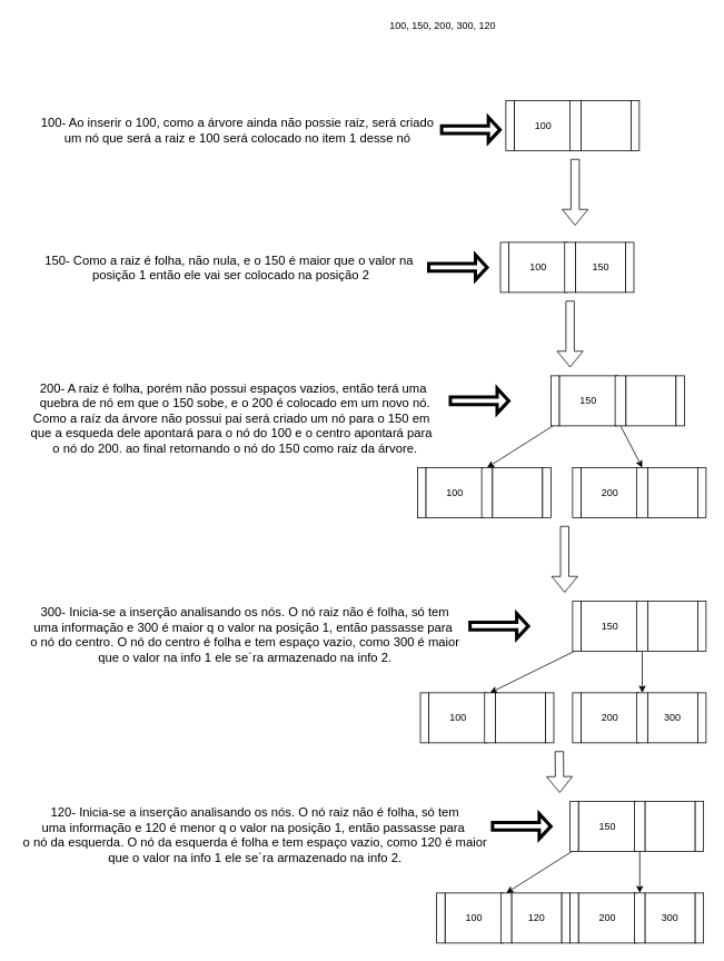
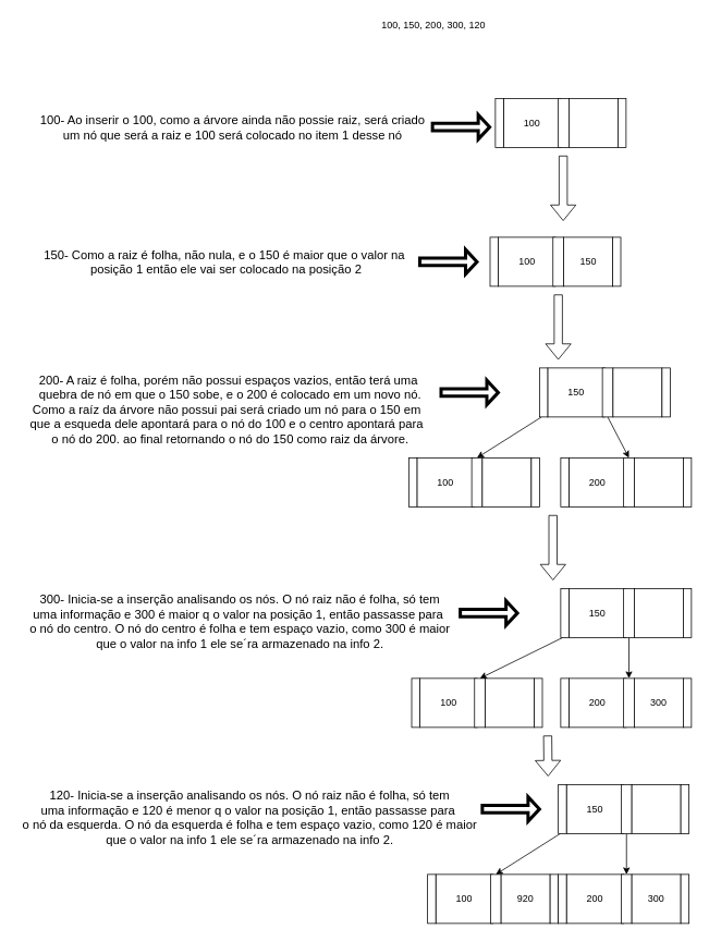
  <mxCell id="0" />
  <mxCell id="1" parent="0" />
  <mxCell id="2" value="" style="edgeStyle=none;html=1;" parent="1" source="3" target="6" edge="1"><mxGeometry relative="1" as="geometry" /></mxCell>
  <mxCell id="3" value="100" style="rounded=0;whiteSpace=wrap;html=1;" parent="1" vertex="1"><mxGeometry x="533" y="1070" width="70" height="60" as="geometry" /></mxCell>
  <mxCell id="4" value="" style="edgeStyle=none;html=1;" parent="1" source="5" target="8" edge="1"><mxGeometry relative="1" as="geometry" /></mxCell>
  <mxCell id="5" value="" style="rounded=0;whiteSpace=wrap;html=1;" parent="1" vertex="1"><mxGeometry x="600" y="1070" width="13" height="60" as="geometry" /></mxCell>
  <mxCell id="6" value="" style="whiteSpace=wrap;html=1;rounded=0;" parent="1" vertex="1"><mxGeometry x="523" y="1070" width="10" height="60" as="geometry" /></mxCell>
- <mxCell id="7" value="120" style="whiteSpace=wrap;html=1;" parent="1" vertex="1"><mxGeometry x="613" y="1070" width="60" height="60" as="geometry" /></mxCell>
+ <mxCell id="7" value="920" style="whiteSpace=wrap;html=1;" parent="1" vertex="1"><mxGeometry x="613" y="1070" width="60" height="60" as="geometry" /></mxCell>
  <mxCell id="8" value="" style="whiteSpace=wrap;html=1;" parent="1" vertex="1"><mxGeometry x="673" y="1070" width="10" height="60" as="geometry" /></mxCell>
  <mxCell id="9" value="&lt;span dir=&quot;ltr&quot; style=&quot;padding: 0px ; margin: 0px ; color: rgba(0 , 0 , 0 , 0) ; position: absolute ; cursor: text ; transform-origin: 0% 0% ; background-color: rgb(255 , 255 , 255) ; left: 72.246px ; top: 341.476px ; font-size: 11.961px ; font-family: sans-serif ; transform: scalex(0.893)&quot;&gt;100, 150, 200, 300, 120&lt;/span&gt;&lt;div&gt;&lt;span dir=&quot;ltr&quot; style=&quot;padding: 0px ; margin: 0px ; color: rgba(0 , 0 , 0 , 0) ; position: absolute ; cursor: text ; transform-origin: 0% 0% ; background-color: rgb(255 , 255 , 255) ; left: 72.246px ; top: 341.476px ; font-size: 11.961px ; font-family: sans-serif ; transform: scalex(0.893)&quot;&gt;100, 150, 200, 300, 120&lt;/span&gt;&lt;div&gt;&lt;span dir=&quot;ltr&quot; style=&quot;padding: 0px ; margin: 0px ; color: rgba(0 , 0 , 0 , 0) ; position: absolute ; cursor: text ; transform-origin: 0% 0% ; background-color: rgb(255 , 255 , 255) ; left: 72.246px ; top: 341.476px ; font-size: 11.961px ; font-family: sans-serif ; transform: scalex(0.893)&quot;&gt;100, 150, 200, 300, 120&lt;/span&gt;&lt;div&gt;&lt;span dir=&quot;ltr&quot; style=&quot;padding: 0px ; margin: 0px ; color: rgba(0 , 0 , 0 , 0) ; position: absolute ; cursor: text ; transform-origin: 0% 0% ; background-color: rgb(255 , 255 , 255) ; left: 72.246px ; top: 341.476px ; font-size: 11.961px ; font-family: sans-serif ; transform: scalex(0.893)&quot;&gt;100, 150, 200, 300, 120&lt;/span&gt;&lt;div&gt;&lt;span dir=&quot;ltr&quot; style=&quot;padding: 0px ; margin: 0px ; color: rgba(0 , 0 , 0 , 0) ; position: absolute ; cursor: text ; transform-origin: 0% 0% ; background-color: rgb(255 , 255 , 255) ; left: 72.246px ; top: 341.476px ; font-size: 11.961px ; font-family: sans-serif ; transform: scalex(0.893)&quot;&gt;100, 150, 200, 300, 120&lt;/span&gt;&lt;div&gt;&lt;span dir=&quot;ltr&quot; style=&quot;padding: 0px ; margin: 0px ; color: rgba(0 , 0 , 0 , 0) ; position: absolute ; cursor: text ; transform-origin: 0% 0% ; background-color: rgb(255 , 255 , 255) ; left: 72.246px ; top: 341.476px ; font-size: 11.961px ; font-family: sans-serif ; transform: scalex(0.893)&quot;&gt;100, 150, 200, 300, 120&lt;/span&gt;&lt;div&gt;&lt;span dir=&quot;ltr&quot; style=&quot;padding: 0px ; margin: 0px ; color: rgba(0 , 0 , 0 , 0) ; position: absolute ; cursor: text ; transform-origin: 0% 0% ; background-color: rgb(255 , 255 , 255) ; left: 72.246px ; top: 341.476px ; font-size: 11.961px ; font-family: sans-serif ; transform: scalex(0.893)&quot;&gt;100, 150, 200, 300, 120&lt;/span&gt;&lt;div&gt;&lt;span dir=&quot;ltr&quot; style=&quot;padding: 0px ; margin: 0px ; color: rgba(0 , 0 , 0 , 0) ; position: absolute ; cursor: text ; transform-origin: 0% 0% ; background-color: rgb(255 , 255 , 255) ; left: 72.246px ; top: 341.476px ; font-size: 11.961px ; font-family: sans-serif ; transform: scalex(0.893)&quot;&gt;100, 150, 200, 300, 120&lt;/span&gt;&lt;div&gt;100, 150, 200, 300, 120&lt;/div&gt;&lt;span class=&quot;markedContent&quot; style=&quot;padding: 0px ; margin: 0px ; color: rgba(0 , 0 , 0 , 0) ; position: absolute ; cursor: text ; transform-origin: 0% 0% ; font-family: &amp;#34;arial&amp;#34; ; font-size: 16px ; background-color: rgb(255 , 255 , 255)&quot;&gt;&lt;/span&gt;&lt;/div&gt;&lt;span class=&quot;markedContent&quot; style=&quot;padding: 0px ; margin: 0px ; color: rgba(0 , 0 , 0 , 0) ; position: absolute ; cursor: text ; transform-origin: 0% 0% ; font-family: &amp;#34;arial&amp;#34; ; font-size: 16px ; background-color: rgb(255 , 255 , 255)&quot;&gt;&lt;/span&gt;&lt;/div&gt;&lt;span class=&quot;markedContent&quot; style=&quot;padding: 0px ; margin: 0px ; color: rgba(0 , 0 , 0 , 0) ; position: absolute ; cursor: text ; transform-origin: 0% 0% ; font-family: &amp;#34;arial&amp;#34; ; font-size: 16px ; background-color: rgb(255 , 255 , 255)&quot;&gt;&lt;/span&gt;&lt;/div&gt;&lt;span class=&quot;markedContent&quot; style=&quot;padding: 0px ; margin: 0px ; color: rgba(0 , 0 , 0 , 0) ; position: absolute ; cursor: text ; transform-origin: 0% 0% ; font-family: &amp;#34;arial&amp;#34; ; font-size: 16px ; background-color: rgb(255 , 255 , 255)&quot;&gt;&lt;/span&gt;&lt;/div&gt;&lt;span class=&quot;markedContent&quot; style=&quot;padding: 0px ; margin: 0px ; color: rgba(0 , 0 , 0 , 0) ; position: absolute ; cursor: text ; transform-origin: 0% 0% ; font-family: &amp;#34;arial&amp;#34; ; font-size: 16px ; background-color: rgb(255 , 255 , 255)&quot;&gt;&lt;/span&gt;&lt;/div&gt;&lt;span class=&quot;markedContent&quot; style=&quot;padding: 0px ; margin: 0px ; color: rgba(0 , 0 , 0 , 0) ; position: absolute ; cursor: text ; transform-origin: 0% 0% ; font-family: &amp;#34;arial&amp;#34; ; font-size: 16px ; background-color: rgb(255 , 255 , 255)&quot;&gt;&lt;/span&gt;&lt;/div&gt;&lt;span class=&quot;markedContent&quot; style=&quot;padding: 0px ; margin: 0px ; color: rgba(0 , 0 , 0 , 0) ; position: absolute ; cursor: text ; transform-origin: 0% 0% ; font-family: &amp;#34;arial&amp;#34; ; font-size: 16px ; background-color: rgb(255 , 255 , 255)&quot;&gt;&lt;/span&gt;&lt;/div&gt;&lt;span class=&quot;markedContent&quot; style=&quot;padding: 0px ; margin: 0px ; color: rgba(0 , 0 , 0 , 0) ; position: absolute ; cursor: text ; transform-origin: 0% 0% ; font-family: &amp;#34;arial&amp;#34; ; font-size: 16px ; background-color: rgb(255 , 255 , 255)&quot;&gt;&lt;/span&gt;" style="text;html=1;align=center;verticalAlign=middle;resizable=0;points=[];autosize=1;strokeColor=none;fillColor=none;" parent="1" vertex="1"><mxGeometry x="459.5" y="20" width="140" height="20" as="geometry" /></mxCell>
  <mxCell id="10" value="" style="edgeStyle=none;html=1;" parent="1" source="11" target="13" edge="1"><mxGeometry relative="1" as="geometry" /></mxCell>
  <mxCell id="11" value="200" style="rounded=0;whiteSpace=wrap;html=1;" parent="1" vertex="1"><mxGeometry x="693" y="1070" width="70" height="60" as="geometry" /></mxCell>
  <mxCell id="12" value="" style="rounded=0;whiteSpace=wrap;html=1;" parent="1" vertex="1"><mxGeometry x="760" y="1070" width="13" height="60" as="geometry" /></mxCell>
  <mxCell id="13" value="" style="whiteSpace=wrap;html=1;rounded=0;" parent="1" vertex="1"><mxGeometry x="683" y="1070" width="10" height="60" as="geometry" /></mxCell>
  <mxCell id="14" value="300" style="whiteSpace=wrap;html=1;" parent="1" vertex="1"><mxGeometry x="773" y="1070" width="60" height="60" as="geometry" /></mxCell>
  <mxCell id="15" value="" style="whiteSpace=wrap;html=1;" parent="1" vertex="1"><mxGeometry x="833" y="1070" width="10" height="60" as="geometry" /></mxCell>
  <mxCell id="16" value="" style="edgeStyle=none;html=1;" parent="1" source="17" target="21" edge="1"><mxGeometry relative="1" as="geometry" /></mxCell>
  <mxCell id="17" value="150" style="rounded=0;whiteSpace=wrap;html=1;" parent="1" vertex="1"><mxGeometry x="693" y="960" width="70" height="60" as="geometry" /></mxCell>
  <mxCell id="18" style="edgeStyle=none;html=1;exitX=0.5;exitY=1;exitDx=0;exitDy=0;entryX=0.5;entryY=0;entryDx=0;entryDy=0;" parent="1" source="19" target="12" edge="1"><mxGeometry relative="1" as="geometry" /></mxCell>
  <mxCell id="19" value="" style="rounded=0;whiteSpace=wrap;html=1;" parent="1" vertex="1"><mxGeometry x="760" y="960" width="13" height="60" as="geometry" /></mxCell>
  <mxCell id="20" style="edgeStyle=none;html=1;exitX=0.25;exitY=1;exitDx=0;exitDy=0;entryX=0.5;entryY=0;entryDx=0;entryDy=0;" parent="1" source="21" target="5" edge="1"><mxGeometry relative="1" as="geometry" /></mxCell>
  <mxCell id="21" value="" style="whiteSpace=wrap;html=1;rounded=0;" parent="1" vertex="1"><mxGeometry x="683" y="960" width="10" height="60" as="geometry" /></mxCell>
  <mxCell id="22" value="" style="whiteSpace=wrap;html=1;" parent="1" vertex="1"><mxGeometry x="773" y="960" width="60" height="60" as="geometry" /></mxCell>
  <mxCell id="23" value="" style="whiteSpace=wrap;html=1;" parent="1" vertex="1"><mxGeometry x="833" y="960" width="10" height="60" as="geometry" /></mxCell>
  <mxCell id="24" value="" style="edgeStyle=none;html=1;" parent="1" source="25" target="27" edge="1"><mxGeometry relative="1" as="geometry" /></mxCell>
  <mxCell id="25" value="100" style="rounded=0;whiteSpace=wrap;html=1;" parent="1" vertex="1"><mxGeometry x="616" y="120" width="70" height="60" as="geometry" /></mxCell>
  <mxCell id="26" value="" style="rounded=0;whiteSpace=wrap;html=1;" parent="1" vertex="1"><mxGeometry x="683" y="120" width="13" height="60" as="geometry" /></mxCell>
  <mxCell id="27" value="" style="whiteSpace=wrap;html=1;rounded=0;" parent="1" vertex="1"><mxGeometry x="606" y="120" width="10" height="60" as="geometry" /></mxCell>
  <mxCell id="28" value="" style="whiteSpace=wrap;html=1;" parent="1" vertex="1"><mxGeometry x="696" y="120" width="60" height="60" as="geometry" /></mxCell>
  <mxCell id="29" value="" style="whiteSpace=wrap;html=1;" parent="1" vertex="1"><mxGeometry x="756" y="120" width="10" height="60" as="geometry" /></mxCell>
  <mxCell id="30" value="" style="shape=flexArrow;endArrow=classic;html=1;" parent="1" edge="1"><mxGeometry width="50" height="50" relative="1" as="geometry"><mxPoint x="689" y="190" as="sourcePoint" /><mxPoint x="689" y="270" as="targetPoint" /></mxGeometry></mxCell>
  <mxCell id="31" value="" style="edgeStyle=none;html=1;" parent="1" source="32" target="34" edge="1"><mxGeometry relative="1" as="geometry" /></mxCell>
  <mxCell id="32" value="100" style="rounded=0;whiteSpace=wrap;html=1;" parent="1" vertex="1"><mxGeometry x="609.5" y="290" width="70" height="60" as="geometry" /></mxCell>
  <mxCell id="33" value="" style="rounded=0;whiteSpace=wrap;html=1;" parent="1" vertex="1"><mxGeometry x="676.5" y="290" width="13" height="60" as="geometry" /></mxCell>
  <mxCell id="34" value="" style="whiteSpace=wrap;html=1;rounded=0;" parent="1" vertex="1"><mxGeometry x="599.5" y="290" width="10" height="60" as="geometry" /></mxCell>
  <mxCell id="35" value="150" style="whiteSpace=wrap;html=1;" parent="1" vertex="1"><mxGeometry x="689.5" y="290" width="60" height="60" as="geometry" /></mxCell>
  <mxCell id="36" value="" style="whiteSpace=wrap;html=1;" parent="1" vertex="1"><mxGeometry x="749.5" y="290" width="10" height="60" as="geometry" /></mxCell>
  <mxCell id="37" value="" style="shape=flexArrow;endArrow=classic;html=1;" parent="1" edge="1"><mxGeometry width="50" height="50" relative="1" as="geometry"><mxPoint x="683" y="360" as="sourcePoint" /><mxPoint x="683" y="440" as="targetPoint" /></mxGeometry></mxCell>
  <mxCell id="38" value="" style="edgeStyle=none;html=1;" parent="1" source="39" target="42" edge="1"><mxGeometry relative="1" as="geometry" /></mxCell>
  <mxCell id="39" value="100" style="rounded=0;whiteSpace=wrap;html=1;" parent="1" vertex="1"><mxGeometry x="510" y="560" width="70" height="60" as="geometry" /></mxCell>
  <mxCell id="40" value="" style="edgeStyle=none;html=1;" parent="1" source="41" target="44" edge="1"><mxGeometry relative="1" as="geometry" /></mxCell>
  <mxCell id="41" value="" style="rounded=0;whiteSpace=wrap;html=1;" parent="1" vertex="1"><mxGeometry x="577" y="560" width="13" height="60" as="geometry" /></mxCell>
  <mxCell id="42" value="" style="whiteSpace=wrap;html=1;rounded=0;" parent="1" vertex="1"><mxGeometry x="500" y="560" width="10" height="60" as="geometry" /></mxCell>
  <mxCell id="43" value="" style="whiteSpace=wrap;html=1;" parent="1" vertex="1"><mxGeometry x="590" y="560" width="60" height="60" as="geometry" /></mxCell>
  <mxCell id="44" value="" style="whiteSpace=wrap;html=1;" parent="1" vertex="1"><mxGeometry x="650" y="560" width="10" height="60" as="geometry" /></mxCell>
  <mxCell id="45" value="" style="edgeStyle=none;html=1;" parent="1" source="46" target="48" edge="1"><mxGeometry relative="1" as="geometry" /></mxCell>
  <mxCell id="46" value="200" style="rounded=0;whiteSpace=wrap;html=1;" parent="1" vertex="1"><mxGeometry x="696" y="560" width="70" height="60" as="geometry" /></mxCell>
  <mxCell id="47" value="" style="rounded=0;whiteSpace=wrap;html=1;" parent="1" vertex="1"><mxGeometry x="763" y="560" width="13" height="60" as="geometry" /></mxCell>
  <mxCell id="48" value="" style="whiteSpace=wrap;html=1;rounded=0;" parent="1" vertex="1"><mxGeometry x="686" y="560" width="10" height="60" as="geometry" /></mxCell>
  <mxCell id="49" value="" style="whiteSpace=wrap;html=1;" parent="1" vertex="1"><mxGeometry x="776" y="560" width="60" height="60" as="geometry" /></mxCell>
  <mxCell id="50" value="" style="whiteSpace=wrap;html=1;" parent="1" vertex="1"><mxGeometry x="836" y="560" width="10" height="60" as="geometry" /></mxCell>
  <mxCell id="51" value="" style="edgeStyle=none;html=1;" parent="1" source="52" target="56" edge="1"><mxGeometry relative="1" as="geometry" /></mxCell>
  <mxCell id="52" value="150" style="rounded=0;whiteSpace=wrap;html=1;" parent="1" vertex="1"><mxGeometry x="670" y="450" width="70" height="60" as="geometry" /></mxCell>
  <mxCell id="53" style="edgeStyle=none;html=1;exitX=0.5;exitY=1;exitDx=0;exitDy=0;entryX=0.5;entryY=0;entryDx=0;entryDy=0;" parent="1" source="54" target="47" edge="1"><mxGeometry relative="1" as="geometry" /></mxCell>
  <mxCell id="54" value="" style="rounded=0;whiteSpace=wrap;html=1;" parent="1" vertex="1"><mxGeometry x="737" y="450" width="13" height="60" as="geometry" /></mxCell>
  <mxCell id="55" style="edgeStyle=none;html=1;exitX=0.25;exitY=1;exitDx=0;exitDy=0;entryX=0.5;entryY=0;entryDx=0;entryDy=0;" parent="1" source="56" target="41" edge="1"><mxGeometry relative="1" as="geometry" /></mxCell>
  <mxCell id="56" value="" style="whiteSpace=wrap;html=1;rounded=0;" parent="1" vertex="1"><mxGeometry x="660" y="450" width="10" height="60" as="geometry" /></mxCell>
  <mxCell id="57" value="" style="whiteSpace=wrap;html=1;" parent="1" vertex="1"><mxGeometry x="750" y="450" width="60" height="60" as="geometry" /></mxCell>
  <mxCell id="58" value="" style="whiteSpace=wrap;html=1;" parent="1" vertex="1"><mxGeometry x="810" y="450" width="10" height="60" as="geometry" /></mxCell>
  <mxCell id="59" value="" style="edgeStyle=none;html=1;" parent="1" source="60" target="63" edge="1"><mxGeometry relative="1" as="geometry" /></mxCell>
  <mxCell id="60" value="100" style="rounded=0;whiteSpace=wrap;html=1;" parent="1" vertex="1"><mxGeometry x="513.5" y="830" width="70" height="60" as="geometry" /></mxCell>
  <mxCell id="61" value="" style="edgeStyle=none;html=1;" parent="1" source="62" target="65" edge="1"><mxGeometry relative="1" as="geometry" /></mxCell>
  <mxCell id="62" value="" style="rounded=0;whiteSpace=wrap;html=1;" parent="1" vertex="1"><mxGeometry x="580.5" y="830" width="13" height="60" as="geometry" /></mxCell>
  <mxCell id="63" value="" style="whiteSpace=wrap;html=1;rounded=0;" parent="1" vertex="1"><mxGeometry x="503.5" y="830" width="10" height="60" as="geometry" /></mxCell>
  <mxCell id="64" value="" style="whiteSpace=wrap;html=1;" parent="1" vertex="1"><mxGeometry x="593.5" y="830" width="60" height="60" as="geometry" /></mxCell>
  <mxCell id="65" value="" style="whiteSpace=wrap;html=1;" parent="1" vertex="1"><mxGeometry x="653.5" y="830" width="10" height="60" as="geometry" /></mxCell>
  <mxCell id="66" value="" style="edgeStyle=none;html=1;" parent="1" source="67" target="69" edge="1"><mxGeometry relative="1" as="geometry" /></mxCell>
  <mxCell id="67" value="200" style="rounded=0;whiteSpace=wrap;html=1;" parent="1" vertex="1"><mxGeometry x="696" y="830" width="70" height="60" as="geometry" /></mxCell>
  <mxCell id="68" value="" style="rounded=0;whiteSpace=wrap;html=1;" parent="1" vertex="1"><mxGeometry x="763" y="830" width="13" height="60" as="geometry" /></mxCell>
  <mxCell id="69" value="" style="whiteSpace=wrap;html=1;rounded=0;" parent="1" vertex="1"><mxGeometry x="686" y="830" width="10" height="60" as="geometry" /></mxCell>
  <mxCell id="70" value="300" style="whiteSpace=wrap;html=1;" parent="1" vertex="1"><mxGeometry x="776" y="830" width="60" height="60" as="geometry" /></mxCell>
  <mxCell id="71" value="" style="whiteSpace=wrap;html=1;" parent="1" vertex="1"><mxGeometry x="836" y="830" width="10" height="60" as="geometry" /></mxCell>
  <mxCell id="72" value="" style="edgeStyle=none;html=1;" parent="1" source="73" target="77" edge="1"><mxGeometry relative="1" as="geometry" /></mxCell>
  <mxCell id="73" value="150" style="rounded=0;whiteSpace=wrap;html=1;" parent="1" vertex="1"><mxGeometry x="696" y="720" width="70" height="60" as="geometry" /></mxCell>
  <mxCell id="74" style="edgeStyle=none;html=1;exitX=0.5;exitY=1;exitDx=0;exitDy=0;entryX=0.5;entryY=0;entryDx=0;entryDy=0;" parent="1" source="75" target="68" edge="1"><mxGeometry relative="1" as="geometry" /></mxCell>
  <mxCell id="75" value="" style="rounded=0;whiteSpace=wrap;html=1;" parent="1" vertex="1"><mxGeometry x="763" y="720" width="13" height="60" as="geometry" /></mxCell>
  <mxCell id="76" style="edgeStyle=none;html=1;exitX=0.25;exitY=1;exitDx=0;exitDy=0;entryX=0.5;entryY=0;entryDx=0;entryDy=0;" parent="1" source="77" target="62" edge="1"><mxGeometry relative="1" as="geometry" /></mxCell>
  <mxCell id="77" value="" style="whiteSpace=wrap;html=1;rounded=0;" parent="1" vertex="1"><mxGeometry x="686" y="720" width="10" height="60" as="geometry" /></mxCell>
  <mxCell id="78" value="" style="whiteSpace=wrap;html=1;" parent="1" vertex="1"><mxGeometry x="776" y="720" width="60" height="60" as="geometry" /></mxCell>
  <mxCell id="79" value="" style="whiteSpace=wrap;html=1;" parent="1" vertex="1"><mxGeometry x="836" y="720" width="10" height="60" as="geometry" /></mxCell>
  <mxCell id="80" value="" style="shape=flexArrow;endArrow=classic;html=1;" parent="1" edge="1"><mxGeometry width="50" height="50" relative="1" as="geometry"><mxPoint x="676.5" y="630" as="sourcePoint" /><mxPoint x="676.5" y="710" as="targetPoint" /></mxGeometry></mxCell>
  <mxCell id="81" value="" style="shape=flexArrow;endArrow=classic;html=1;" parent="1" edge="1"><mxGeometry width="50" height="50" relative="1" as="geometry"><mxPoint x="670" y="900" as="sourcePoint" /><mxPoint x="670.5" y="950" as="targetPoint" /></mxGeometry></mxCell>
  <mxCell id="82" value="&lt;font style=&quot;font-size: 15px&quot;&gt;100- Ao inserir o 100, como a árvore ainda não possie raiz, será criado &lt;br&gt;um nó que será a raiz e 100 será colocado no item 1 desse nó&lt;/font&gt;" style="text;html=1;align=center;verticalAlign=middle;resizable=0;points=[];autosize=1;strokeColor=none;fillColor=none;strokeWidth=4;" vertex="1" parent="1"><mxGeometry x="39" y="135" width="490" height="40" as="geometry" /></mxCell>
  <mxCell id="83" value="" style="shape=singleArrow;whiteSpace=wrap;html=1;fontSize=15;strokeWidth=4;" vertex="1" parent="1"><mxGeometry x="529" y="140" width="70" height="30" as="geometry" /></mxCell>
  <mxCell id="84" value="150- Como a raiz é folha, não nula, e o 150 é maior que o valor na&lt;br&gt;&amp;nbsp;posição 1 então ele vai ser colocado na posição 2" style="text;html=1;align=center;verticalAlign=middle;resizable=0;points=[];autosize=1;strokeColor=none;fillColor=none;fontSize=15;" vertex="1" parent="1"><mxGeometry x="43.5" y="300" width="460" height="40" as="geometry" /></mxCell>
  <mxCell id="85" value="" style="shape=singleArrow;whiteSpace=wrap;html=1;fontSize=15;strokeWidth=4;" vertex="1" parent="1"><mxGeometry x="513.5" y="305" width="70" height="30" as="geometry" /></mxCell>
  <mxCell id="86" value="200- A raiz é folha, porém não possui espaços vazios, então terá uma&lt;br&gt;&amp;nbsp;quebra de nó em que o 150 sobe, e o 200 é colocado em um novo nó.&lt;br&gt;Como a raíz da árvore não possui pai será criado um nó para o 150 em&amp;nbsp;&lt;br&gt;que a esqueda dele apontará para o nó do 100 e o centro apontará para&amp;nbsp;&lt;br&gt;&amp;nbsp;o nó do 200. ao final retornando o nó do 150 como raiz da árvore.&lt;span style=&quot;color: rgba(0 , 0 , 0 , 0) ; font-family: monospace ; font-size: 0px&quot;&gt;%3CmxGraphModel%3E%3Croot%3E%3CmxCell%20id%3D%220%22%2F%3E%3CmxCell%20id%3D%221%22%20parent%3D%220%22%2F%3E%3CmxCell%20id%3D%222%22%20value%3D%22%22%20style%3D%22shape%3DsingleArrow%3BwhiteSpace%3Dwrap%3Bhtml%3D1%3BfontSize%3D15%3BstrokeWidth%3D4%3B%22%20vertex%3D%221%22%20parent%3D%221%22%3E%3CmxGeometry%20x%3D%22510%22%20y%3D%22140%22%20width%3D%2270%22%20height%3D%2230%22%20as%3D%22geometry%22%2F%3E%3C%2FmxCell%3E%3C%2Froot%3E%3C%2FmxGraphModel%3E&lt;/span&gt;" style="text;html=1;align=center;verticalAlign=middle;resizable=0;points=[];autosize=1;strokeColor=none;fillColor=none;fontSize=15;" vertex="1" parent="1"><mxGeometry x="29" y="450" width="500" height="100" as="geometry" /></mxCell>
  <mxCell id="87" value="" style="shape=singleArrow;whiteSpace=wrap;html=1;fontSize=15;strokeWidth=4;" vertex="1" parent="1"><mxGeometry x="539.5" y="465" width="70" height="30" as="geometry" /></mxCell>
  <mxCell id="88" value="300- Inicia-se a inserção analisando os nós. O nó raiz não é folha, só tem&lt;br&gt;uma informação e 300 é maior q o valor na posição 1, então passasse para&amp;nbsp;&lt;br&gt;o nó do centro. O nó do centro é folha e tem espaço vazio, como 300 é maior&lt;br&gt;que o valor na info 1 ele se´ra armazenado na info 2." style="text;html=1;align=center;verticalAlign=middle;resizable=0;points=[];autosize=1;strokeColor=none;fillColor=none;fontSize=15;" vertex="1" parent="1"><mxGeometry x="28" y="720" width="530" height="80" as="geometry" /></mxCell>
  <mxCell id="89" value="120- Inicia-se a inserção analisando os nós. O nó raiz não é folha, só tem&lt;br&gt;uma informação e 120 é menor q o valor na posição 1, então passasse para&amp;nbsp;&lt;br&gt;o nó da esquerda. O nó da esquerda é folha e tem espaço vazio, como 120 é maior&lt;br&gt;que o valor na info 1 ele se´ra armazenado na info 2." style="text;html=1;align=center;verticalAlign=middle;resizable=0;points=[];autosize=1;strokeColor=none;fillColor=none;fontSize=15;" vertex="1" parent="1"><mxGeometry x="20" y="960" width="570" height="80" as="geometry" /></mxCell>
  <mxCell id="90" value="" style="shape=singleArrow;whiteSpace=wrap;html=1;fontSize=15;strokeWidth=4;" vertex="1" parent="1"><mxGeometry x="563" y="735" width="70" height="30" as="geometry" /></mxCell>
  <mxCell id="91" value="" style="shape=singleArrow;whiteSpace=wrap;html=1;fontSize=15;strokeWidth=4;" vertex="1" parent="1"><mxGeometry x="590" y="975" width="70" height="30" as="geometry" /></mxCell>
